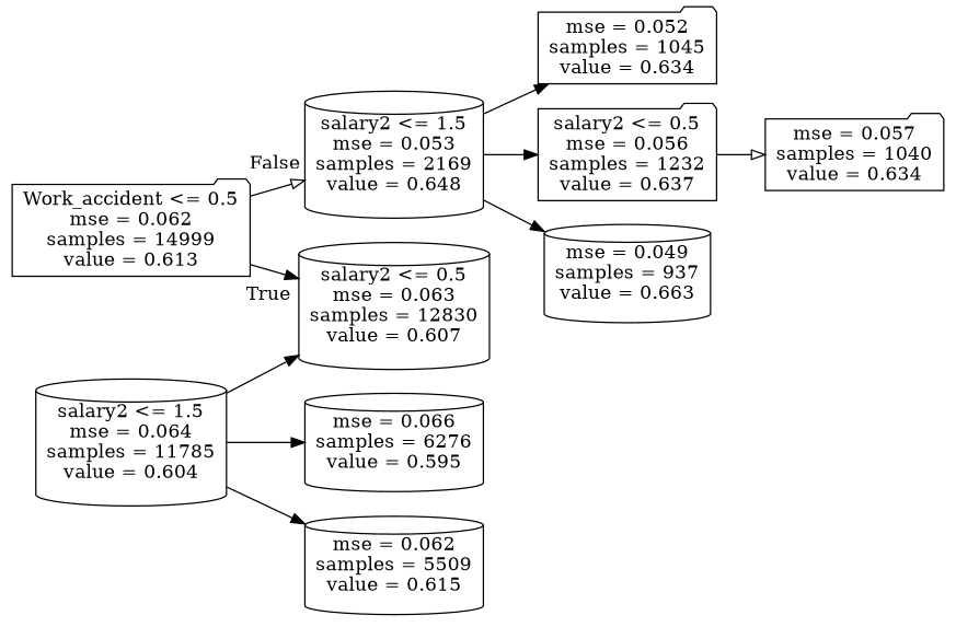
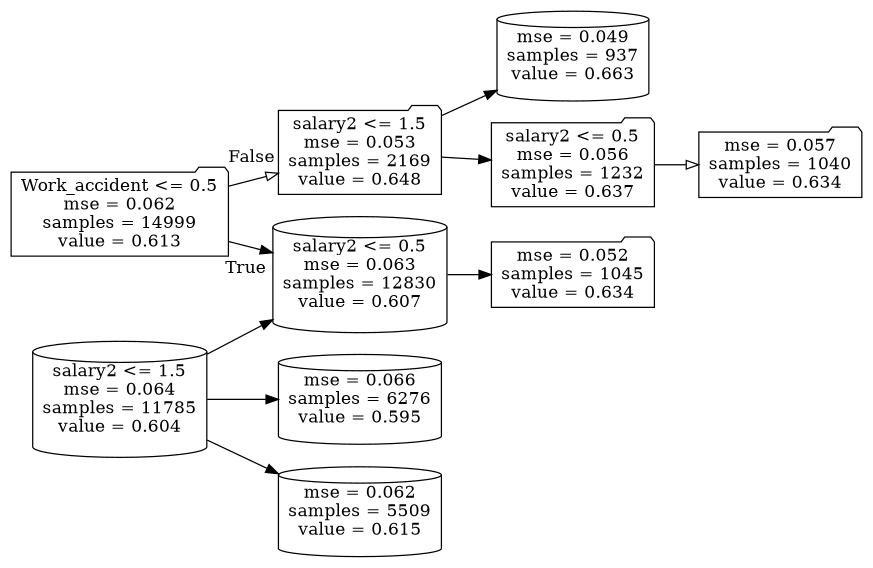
  digraph {
    rankdir=LR
    node [shape=cylinder]
    edge [arrowhead=normal]
    n1 [label="Work_accident <= 0.5\nmse = 0.062\nsamples = 14999\nvalue = 0.613" shape=folder]
    n2 [label="salary2 <= 0.5\nmse = 0.063\nsamples = 12830\nvalue = 0.607"]
-   n3 [label="salary2 <= 1.5\nmse = 0.053\nsamples = 2169\nvalue = 0.648"]
+   n3 [label="salary2 <= 1.5\nmse = 0.053\nsamples = 2169\nvalue = 0.648" shape=folder]
    n4 [label="mse = 0.052\nsamples = 1045\nvalue = 0.634" shape=folder]
    n5 [label="salary2 <= 0.5\nmse = 0.056\nsamples = 1232\nvalue = 0.637" shape=folder]
    n6 [label="mse = 0.049\nsamples = 937\nvalue = 0.663"]
    n7 [label="salary2 <= 1.5\nmse = 0.064\nsamples = 11785\nvalue = 0.604"]
    n8 [label="mse = 0.066\nsamples = 6276\nvalue = 0.595"]
    n9 [label="mse = 0.062\nsamples = 5509\nvalue = 0.615"]
    n10 [label="mse = 0.057\nsamples = 1040\nvalue = 0.634" shape=folder]
    n1 -> n2 [headlabel=True labelangle=45 labeldistance=2.5]
    n1 -> n3 [arrowhead=onormal headlabel=False labelangle=-45 labeldistance=2.5]
-   n3 -> n4
+   n2 -> n4
    n3 -> n5
    n3 -> n6
    n5 -> n10 [arrowhead=onormal]
    n7 -> n2
    n7 -> n8
    n7 -> n9
  }
